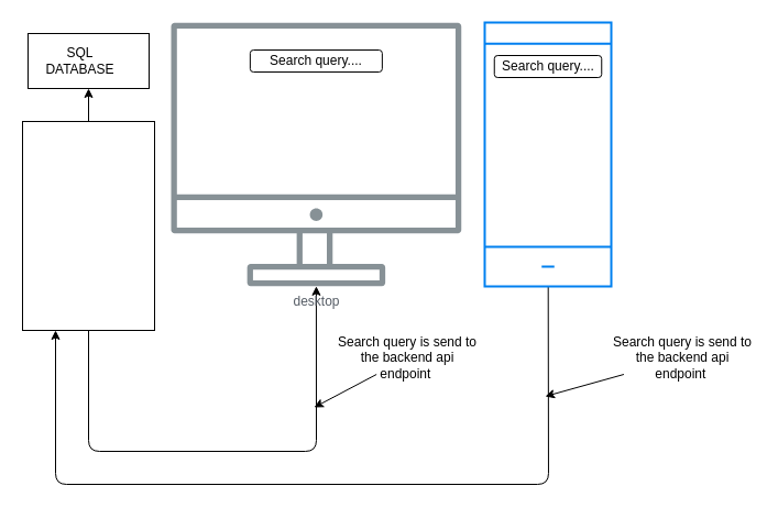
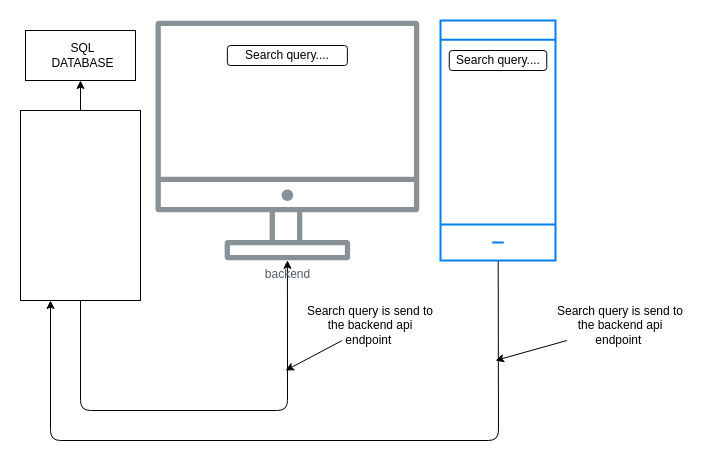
  <mxCell id="0" />
  <mxCell id="1" parent="0" />
  <mxCell id="2" value="" style="rounded=0;whiteSpace=wrap;html=1;" vertex="1" parent="1"><mxGeometry x="25" y="30" width="110" height="50" as="geometry" /></mxCell>
- <mxCell id="3" value="SQL&lt;br&gt;DATABASE" style="text;html=1;strokeColor=none;fillColor=none;align=center;verticalAlign=middle;whiteSpace=wrap;rounded=0;" vertex="1" parent="1"><mxGeometry x="40" y="40" width="65" height="30" as="geometry" /></mxCell>
+ <mxCell id="3" value="SQL&lt;br&gt;DATABASE" style="text;html=1;strokeColor=none;fillColor=none;align=center;verticalAlign=middle;whiteSpace=wrap;rounded=0;" vertex="1" parent="1"><mxGeometry x="50" y="40" width="65" height="30" as="geometry" /></mxCell>
  <mxCell id="4" style="edgeStyle=none;html=1;entryX=0.5;entryY=1;entryDx=0;entryDy=0;" edge="1" parent="1" source="6" target="2"><mxGeometry relative="1" as="geometry" /></mxCell>
  <mxCell id="5" style="edgeStyle=none;html=1;exitX=0.5;exitY=1;exitDx=0;exitDy=0;" edge="1" parent="1" source="6" target="9"><mxGeometry relative="1" as="geometry"><Array as="points"><mxPoint x="80" y="410" /><mxPoint x="287" y="410" /></Array></mxGeometry></mxCell>
  <mxCell id="6" value="" style="rounded=0;whiteSpace=wrap;html=1;" vertex="1" parent="1"><mxGeometry x="20" y="110" width="120" height="190" as="geometry" /></mxCell>
  <mxCell id="7" style="edgeStyle=none;html=1;entryX=0.25;entryY=1;entryDx=0;entryDy=0;" edge="1" parent="1" source="8" target="6"><mxGeometry relative="1" as="geometry"><Array as="points"><mxPoint x="498" y="440" /><mxPoint x="50" y="440" /></Array></mxGeometry></mxCell>
  <mxCell id="8" value="" style="html=1;verticalLabelPosition=bottom;align=center;labelBackgroundColor=#ffffff;verticalAlign=top;strokeWidth=2;strokeColor=#0080F0;shadow=0;dashed=0;shape=mxgraph.ios7.icons.smartphone;" vertex="1" parent="1"><mxGeometry x="440" y="20" width="115" height="240" as="geometry" /></mxCell>
- <mxCell id="9" value="desktop" style="sketch=0;outlineConnect=0;gradientColor=none;fontColor=#545B64;strokeColor=none;fillColor=#879196;dashed=0;verticalLabelPosition=bottom;verticalAlign=top;align=center;html=1;fontSize=12;fontStyle=0;aspect=fixed;shape=mxgraph.aws4.illustration_desktop;pointerEvents=1" vertex="1" parent="1"><mxGeometry x="155" y="20" width="263.74" height="240" as="geometry" /></mxCell>
+ <mxCell id="9" value="backend" style="sketch=0;outlineConnect=0;gradientColor=none;fontColor=#545B64;strokeColor=none;fillColor=#879196;dashed=0;verticalLabelPosition=bottom;verticalAlign=top;align=center;html=1;fontSize=12;fontStyle=0;aspect=fixed;shape=mxgraph.aws4.illustration_desktop;pointerEvents=1" vertex="1" parent="1"><mxGeometry x="155" y="20" width="263.74" height="240" as="geometry" /></mxCell>
  <mxCell id="10" value="Search query...." style="rounded=1;whiteSpace=wrap;html=1;" vertex="1" parent="1"><mxGeometry x="226.87" y="45" width="120" height="20" as="geometry" /></mxCell>
  <mxCell id="11" value="Search query...." style="rounded=1;whiteSpace=wrap;html=1;" vertex="1" parent="1"><mxGeometry x="448.75" y="50" width="97.5" height="20" as="geometry" /></mxCell>
  <mxCell id="12" style="edgeStyle=none;html=1;" edge="1" parent="1" source="13"><mxGeometry relative="1" as="geometry"><mxPoint x="285" y="370" as="targetPoint" /></mxGeometry></mxCell>
  <mxCell id="13" value="Search query is send to the backend api endpoint&amp;nbsp;" style="text;html=1;strokeColor=none;fillColor=none;align=center;verticalAlign=middle;whiteSpace=wrap;rounded=0;" vertex="1" parent="1"><mxGeometry x="305" y="310" width="130" height="30" as="geometry" /></mxCell>
  <mxCell id="14" style="edgeStyle=none;html=1;" edge="1" parent="1" source="15"><mxGeometry relative="1" as="geometry"><mxPoint x="495" y="360" as="targetPoint" /></mxGeometry></mxCell>
  <mxCell id="15" value="Search query is send to the backend api endpoint&amp;nbsp;" style="text;html=1;strokeColor=none;fillColor=none;align=center;verticalAlign=middle;whiteSpace=wrap;rounded=0;" vertex="1" parent="1"><mxGeometry x="555" y="310" width="130" height="30" as="geometry" /></mxCell>
